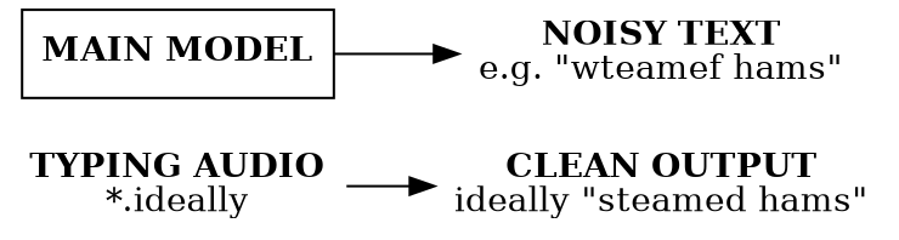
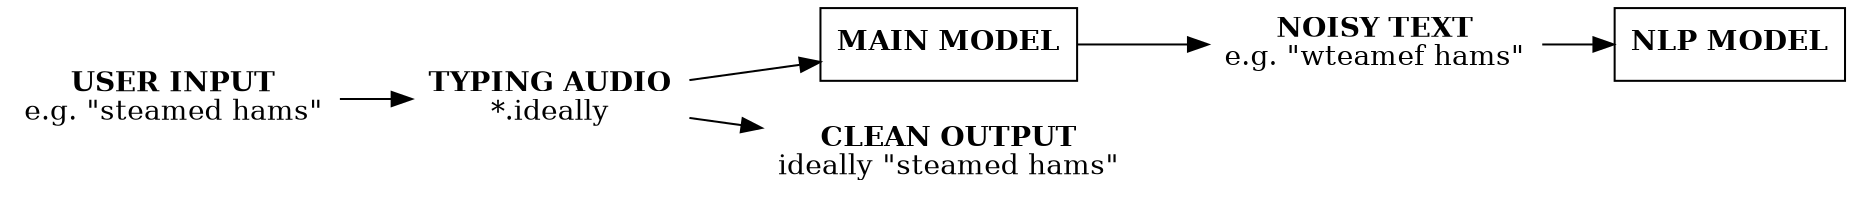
  digraph {
    rankdir=LR
    node [shape=plaintext]
+   n1 [label=<<b>USER INPUT</b><br/>e.g. "steamed hams">]
    n2 [label=<<b>TYPING AUDIO</b><br/>*.ideally>]
    n3 [label=<<b>MAIN MODEL</b>> shape=box]
    n4 [label=<<b>CLEAN OUTPUT</b><br/>ideally "steamed hams">]
    n5 [label=<<b>NOISY TEXT</b><br/>e.g. "wteamef hams">]
+   n6 [label=<<b>NLP MODEL</b>> shape=box]
+   n1 -> n2
+   n2 -> n3
    n2 -> n4
    n3 -> n5
+   n5 -> n6
  }
